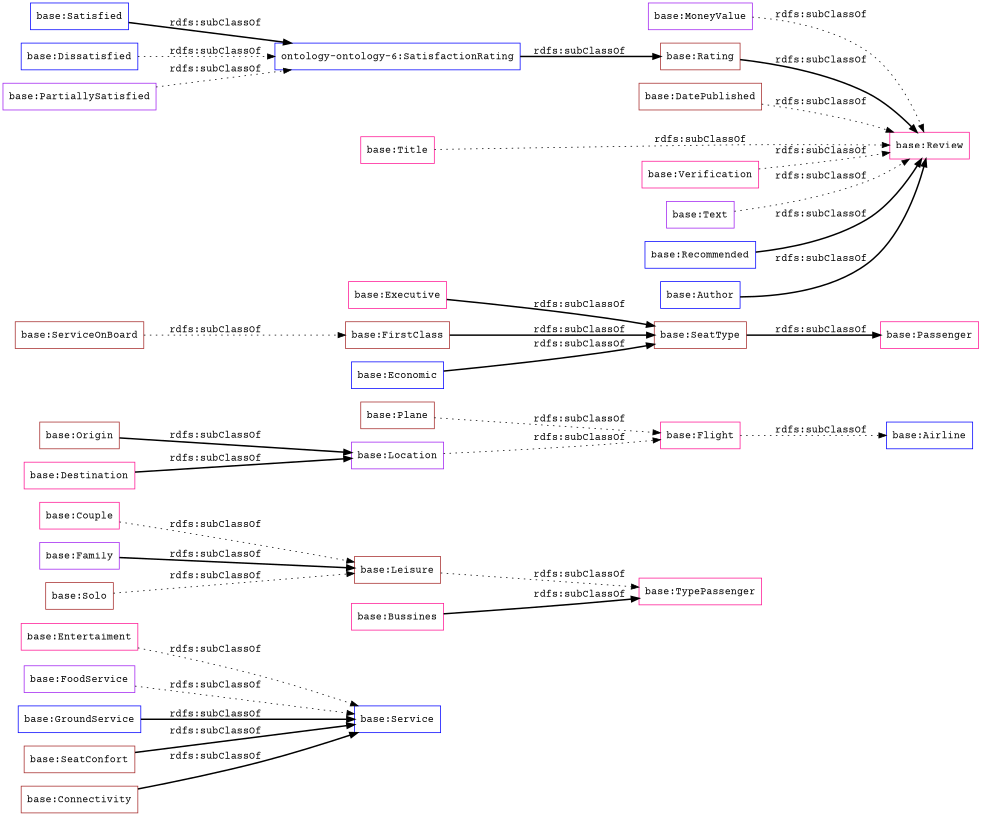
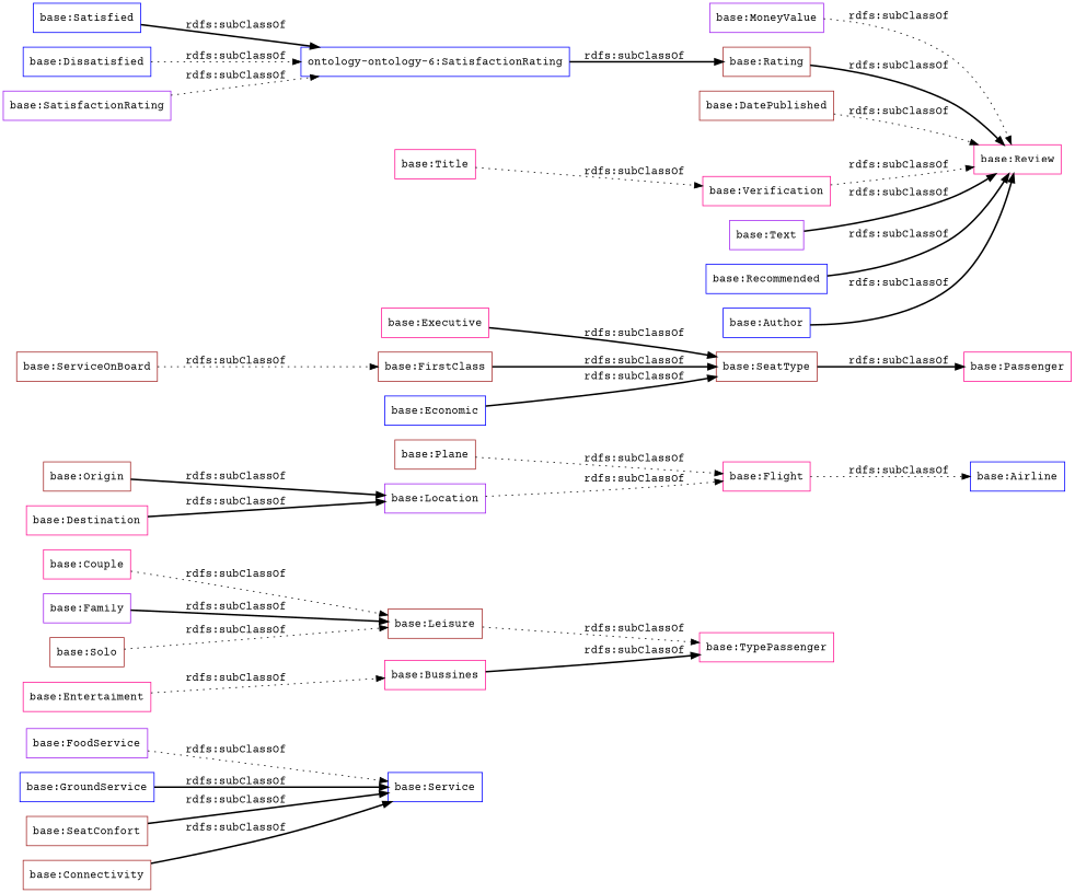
  digraph {
    fontname="Courier Prime"
    rankdir=LR
    node [color=deeppink fontname="Courier Prime" shape=rectangle]
    edge [fontname="Courier Prime" style=dotted]
    "base:FoodService" [color=purple]
    "base:Service" [color=blue]
    "base:Entertaiment"
    "base:Bussines"
    "base:TypePassenger"
    "base:Location" [color=purple]
    "base:Flight"
    "base:Airline" [color=blue]
    "base:Executive"
    "base:SeatType" [color=brown]
    "base:Passenger"
    "base:MoneyValue" [color=purple]
    "base:Review"
    "base:SeatConfort" [color=brown]
    "base:Satisfied" [color=blue]
    n16 [color=blue label="ontology-ontology-6:SatisfactionRating"]
    "base:Rating" [color=brown]
    "base:ServiceOnBoard" [color=brown]
    "base:FirstClass" [color=brown]
    "base:Connectivity" [color=brown]
    "base:Economic" [color=blue]
    "base:DatePublished" [color=brown]
    "base:Couple"
    "base:Leisure" [color=brown]
    "base:Family" [color=purple]
    "base:Verification"
    "base:GroundService" [color=blue]
    "base:Plane" [color=brown]
    "base:Title"
    "base:Text" [color=purple]
    "base:Solo" [color=brown]
    "base:Recommended" [color=blue]
    "base:Origin" [color=brown]
    "base:Dissatisfied" [color=blue]
-   "base:PartiallySatisfied" [color=purple]
+   "base:PartiallySatisfied" [color=purple label="base:SatisfactionRating"]
    "base:Author" [color=blue]
    "base:Destination"
    "base:FoodService" -> "base:Service" [label="rdfs:subClassOf"]
-   "base:Entertaiment" -> "base:Service" [label="rdfs:subClassOf"]
+   "base:Entertaiment" -> "base:Bussines" [label="rdfs:subClassOf"]
    "base:Bussines" -> "base:TypePassenger" [label="rdfs:subClassOf" style=bold]
    "base:Location" -> "base:Flight" [label="rdfs:subClassOf"]
    "base:Flight" -> "base:Airline" [label="rdfs:subClassOf"]
    "base:Executive" -> "base:SeatType" [label="rdfs:subClassOf" style=bold]
    "base:SeatType" -> "base:Passenger" [label="rdfs:subClassOf" style=bold]
    "base:MoneyValue" -> "base:Review" [label="rdfs:subClassOf"]
    "base:SeatConfort" -> "base:Service" [label="rdfs:subClassOf" style=bold]
    "base:Satisfied" -> n16 [label="rdfs:subClassOf" style=bold]
    n16 -> "base:Rating" [label="rdfs:subClassOf" style=bold]
    "base:Rating" -> "base:Review" [label="rdfs:subClassOf" style=bold]
    "base:ServiceOnBoard" -> "base:FirstClass" [label="rdfs:subClassOf"]
    "base:FirstClass" -> "base:SeatType" [label="rdfs:subClassOf" style=bold]
    "base:Connectivity" -> "base:Service" [label="rdfs:subClassOf" style=bold]
    "base:Economic" -> "base:SeatType" [label="rdfs:subClassOf" style=bold]
    "base:DatePublished" -> "base:Review" [label="rdfs:subClassOf"]
    "base:Couple" -> "base:Leisure" [label="rdfs:subClassOf"]
    "base:Leisure" -> "base:TypePassenger" [label="rdfs:subClassOf"]
    "base:Family" -> "base:Leisure" [label="rdfs:subClassOf" style=bold]
    "base:Verification" -> "base:Review" [label="rdfs:subClassOf"]
    "base:GroundService" -> "base:Service" [label="rdfs:subClassOf" style=bold]
    "base:Plane" -> "base:Flight" [label="rdfs:subClassOf"]
-   "base:Title" -> "base:Review" [label="rdfs:subClassOf"]
-   "base:Text" -> "base:Review" [label="rdfs:subClassOf"]
+   "base:Title" -> "base:Verification" [label="rdfs:subClassOf"]
+   "base:Text" -> "base:Review" [label="rdfs:subClassOf" style=bold]
    "base:Solo" -> "base:Leisure" [label="rdfs:subClassOf"]
    "base:Recommended" -> "base:Review" [label="rdfs:subClassOf" style=bold]
    "base:Origin" -> "base:Location" [label="rdfs:subClassOf" style=bold]
    "base:Dissatisfied" -> n16 [label="rdfs:subClassOf"]
    "base:PartiallySatisfied" -> n16 [label="rdfs:subClassOf"]
    "base:Author" -> "base:Review" [label="rdfs:subClassOf" style=bold]
    "base:Destination" -> "base:Location" [label="rdfs:subClassOf" style=bold]
  }
